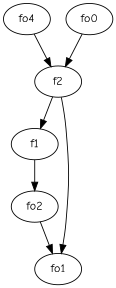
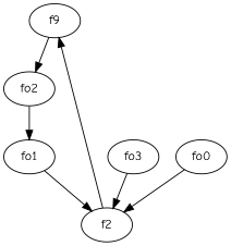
  strict digraph {
    fontname="Comic Neue"
    node [fontname="Comic Neue"]
    edge [fontname="Comic Neue" weight=2]
-   f1
+   f1 [label=f9]
    fo2
    fo1
    f2
-   fo3 [label=fo4]
+   fo3
    n6 [label=fo0]
    f1 -> fo2
    fo2 -> fo1
-   f2 -> fo1
+   fo1 -> f2
    f2 -> f1
    fo3 -> f2
    n6 -> f2
  }
